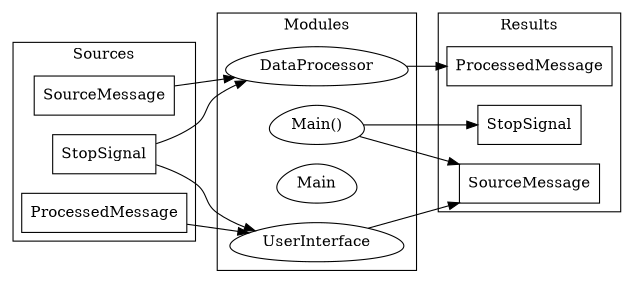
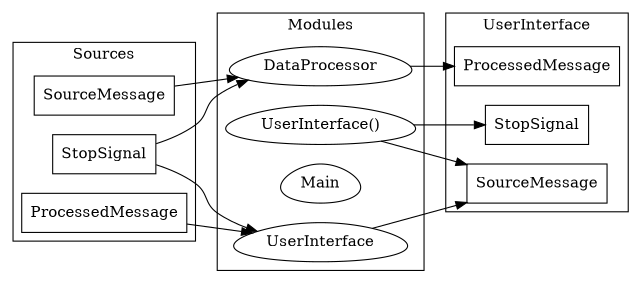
  digraph {
    rankdir=LR
    node [shape=box]
    n1 [label=SourceMessage]
    n2 [label=ProcessedMessage]
    n3 [label=StopSignal]
    n4 [label=DataProcessor shape=egg]
    n5 [label=UserInterface shape=egg]
    n6 [label=Main shape=egg]
-   n7 [label="Main()" shape=egg]
+   n7 [label="UserInterface()" shape=egg]
    n8 [label=SourceMessage]
    n9 [label=ProcessedMessage]
    n10 [label=StopSignal]
    subgraph sub_1 {
      rank=same
    }
    subgraph cluster_2 {
      label=Sources
      rank=same
      n1
      n2
      n3
    }
    subgraph cluster_3 {
      label=Modules
      rank=same
      n4
      n5
      n6
      n7
    }
    subgraph cluster_4 {
-     label=Results
+     label=UserInterface
      rank=same
      n8
      n9
      n10
    }
    n1 -> n4
    n2 -> n5
    n3 -> n4
    n3 -> n5
    n4 -> n9
    n5 -> n8
    n7 -> n8
    n7 -> n10
  }
